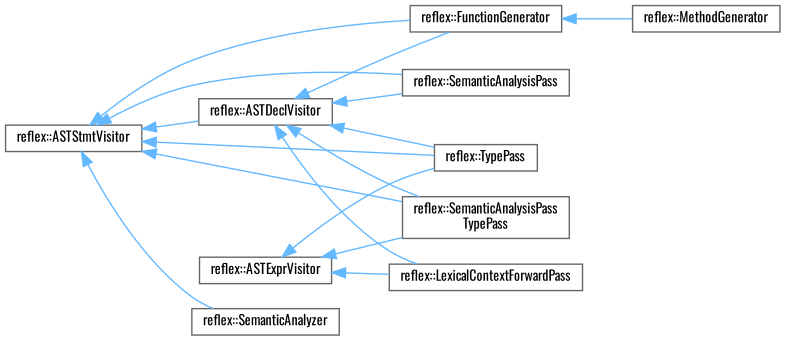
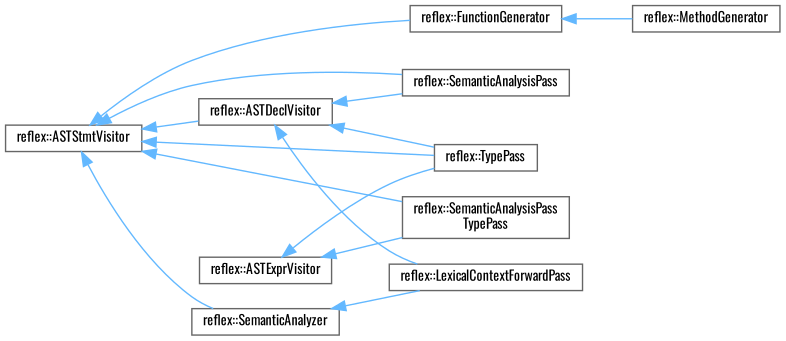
  digraph {
    fontname=Oswald
    rankdir=LR
    node [color=grey40 fillcolor=white fontname=Oswald fontsize=10 shape=box style=filled]
    edge [color=steelblue1 dir=back fontname=Oswald fontsize=10 labelfontname=Helvetica labelfontsize=10 style=solid]
    n1 [height=0.2 label="reflex::ASTDeclVisitor" width=0.4]
    n2 [height=0.2 label="reflex::TypePass" width=0.4]
    n3 [height=0.2 label="reflex::FunctionGenerator" width=0.4]
    n4 [height=0.2 label="reflex::SemanticAnalysisPass\lTypePass" width=0.4]
    n5 [height=0.2 label="reflex::LexicalContextForwardPass" width=0.4]
    n6 [height=0.2 label="reflex::SemanticAnalysisPass" width=0.4]
    n7 [height=0.2 label="reflex::MethodGenerator" width=0.4]
    n8 [height=0.2 label="reflex::ASTExprVisitor" width=0.4]
    n9 [height=0.2 label="reflex::ASTStmtVisitor" width=0.4]
    n10 [height=0.2 label="reflex::SemanticAnalyzer" width=0.4]
    n1 -> n2
-   n1 -> n3
-   n1 -> n4
    n1 -> n5
    n1 -> n6
    n3 -> n7
    n8 -> n2
    n8 -> n4
-   n8 -> n5
+   n10 -> n5
    n9 -> n1
    n9 -> n2
    n9 -> n3
    n9 -> n4
    n9 -> n6
    n9 -> n10
  }
